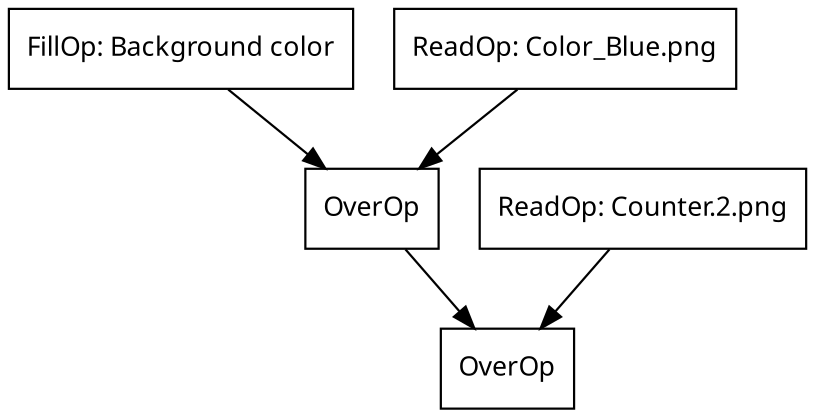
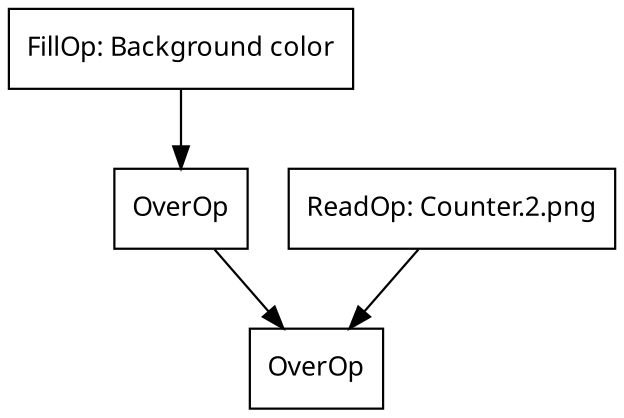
  digraph {
    fontname="Noto Sans"
    node [fontsize=12 shape=box fontname="Noto Sans"]
    edge [fontname="Noto Sans"]
    n1 [label="FillOp: Background color"]
    n2 [label=OverOp]
-   n3 [label="ReadOp: Color_Blue.png"]
    n4 [label="ReadOp: Counter.2.png"]
    n5 [label=OverOp]
    n1 -> n2
    n2 -> n5
-   n3 -> n2
    n4 -> n5
  }
